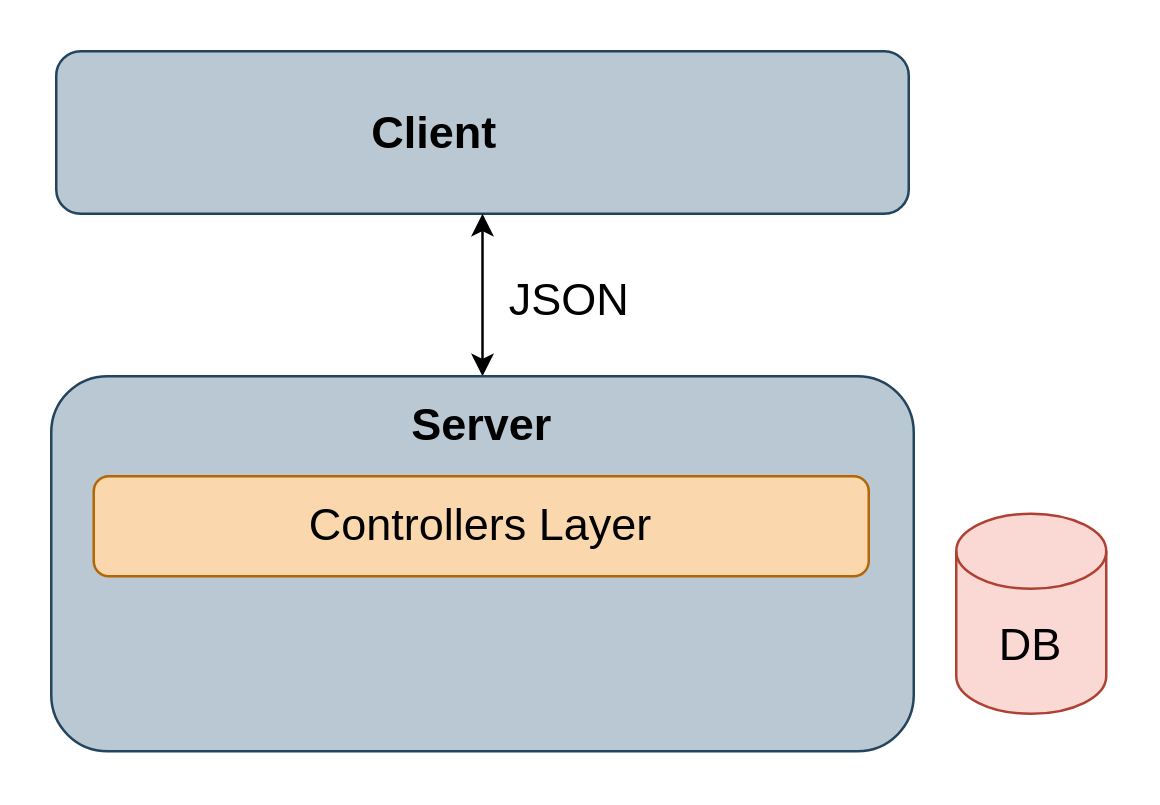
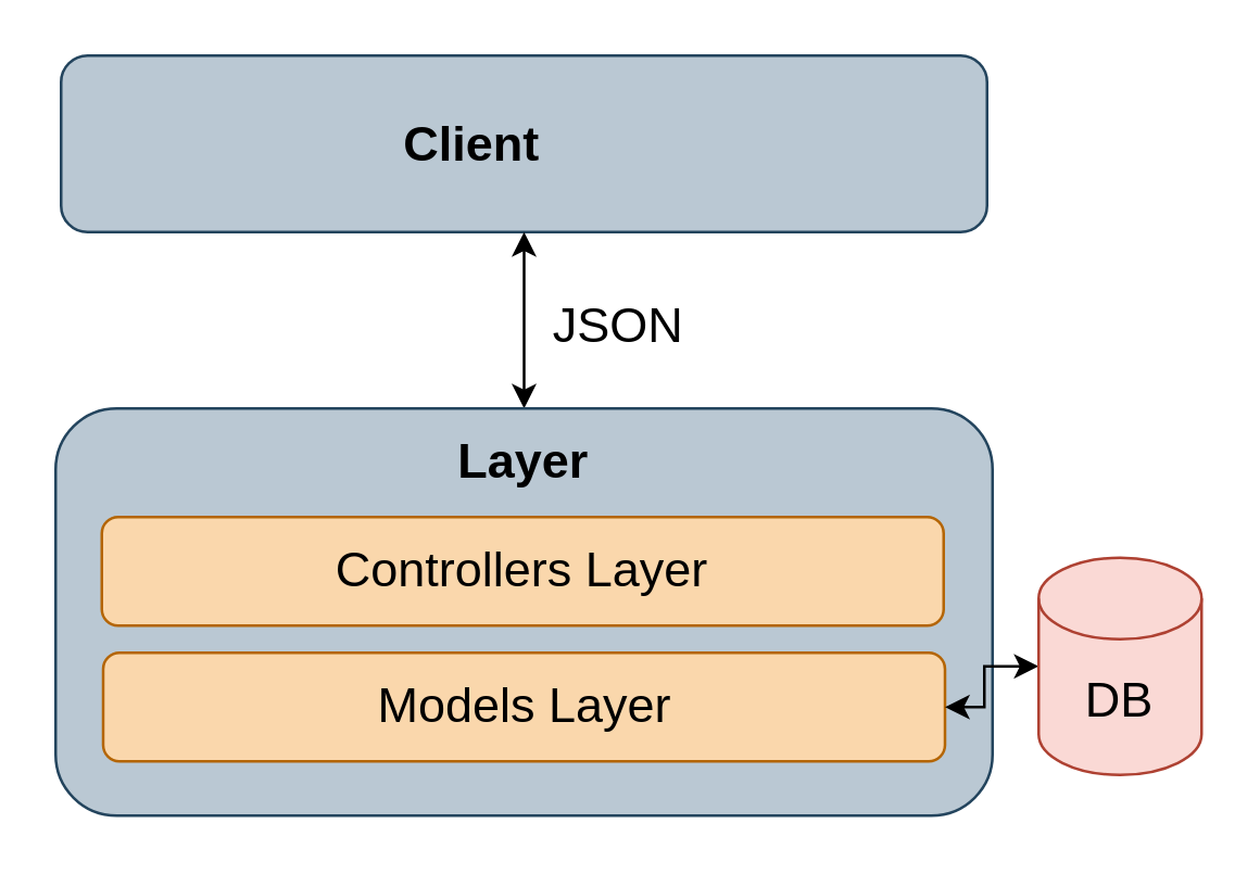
  <mxCell id="0" />
  <mxCell id="1" parent="0" />
  <mxCell id="2" value="" style="rounded=1;whiteSpace=wrap;html=1;fillColor=#bac8d3;strokeColor=#23445d;fontSize=18;" parent="1" vertex="1"><mxGeometry x="22" y="20" width="341" height="65" as="geometry" /></mxCell>
  <mxCell id="3" value="" style="edgeStyle=orthogonalEdgeStyle;rounded=0;orthogonalLoop=1;jettySize=auto;html=1;fontSize=18;startArrow=classic;startFill=1;" parent="1" source="4" target="2" edge="1"><mxGeometry relative="1" as="geometry" /></mxCell>
  <mxCell id="4" value="" style="rounded=1;whiteSpace=wrap;html=1;fillColor=#bac8d3;strokeColor=#23445d;fontSize=18;" parent="1" vertex="1"><mxGeometry x="20" y="150" width="345" height="150" as="geometry" /></mxCell>
  <mxCell id="5" value="Client" style="text;html=1;align=center;verticalAlign=middle;resizable=0;points=[];autosize=1;strokeColor=none;fillColor=none;fontStyle=1;fontSize=18;" parent="1" vertex="1"><mxGeometry x="137.5" y="32.5" width="70" height="40" as="geometry" /></mxCell>
- <mxCell id="6" value="Server" style="text;html=1;align=center;verticalAlign=middle;resizable=0;points=[];autosize=1;strokeColor=none;fillColor=none;fontStyle=1;fontSize=18;" parent="1" vertex="1"><mxGeometry x="152" y="150" width="80" height="40" as="geometry" /></mxCell>
+ <mxCell id="6" value="Layer" style="text;html=1;align=center;verticalAlign=middle;resizable=0;points=[];autosize=1;strokeColor=none;fillColor=none;fontStyle=1;fontSize=18;" parent="1" vertex="1"><mxGeometry x="152" y="150" width="80" height="40" as="geometry" /></mxCell>
  <mxCell id="7" value="JSON" style="text;html=1;align=center;verticalAlign=middle;resizable=0;points=[];autosize=1;strokeColor=none;fillColor=none;fontSize=18;" parent="1" vertex="1"><mxGeometry x="192" y="100" width="70" height="40" as="geometry" /></mxCell>
  <mxCell id="8" value="Controllers Layer" style="rounded=1;whiteSpace=wrap;html=1;fillColor=#fad7ac;strokeColor=#b46504;fontSize=18;" parent="1" vertex="1"><mxGeometry x="37" y="190" width="310" height="40" as="geometry" /></mxCell>
+ <mxCell id="9" value="Models Layer" style="rounded=1;whiteSpace=wrap;html=1;fillColor=#fad7ac;strokeColor=#b46504;fontSize=18;" parent="1" vertex="1"><mxGeometry x="37.5" y="240" width="310" height="40" as="geometry" /></mxCell>
+ <mxCell id="10" style="edgeStyle=orthogonalEdgeStyle;rounded=0;orthogonalLoop=1;jettySize=auto;html=1;fontSize=18;startArrow=classic;startFill=1;" parent="1" source="11" target="9" edge="1"><mxGeometry relative="1" as="geometry" /></mxCell>
  <mxCell id="11" value="DB" style="shape=cylinder3;whiteSpace=wrap;html=1;boundedLbl=1;backgroundOutline=1;size=15;fillColor=#fad9d5;strokeColor=#ae4132;fontSize=18;" parent="1" vertex="1"><mxGeometry x="382" y="205" width="60" height="80" as="geometry" /></mxCell>
